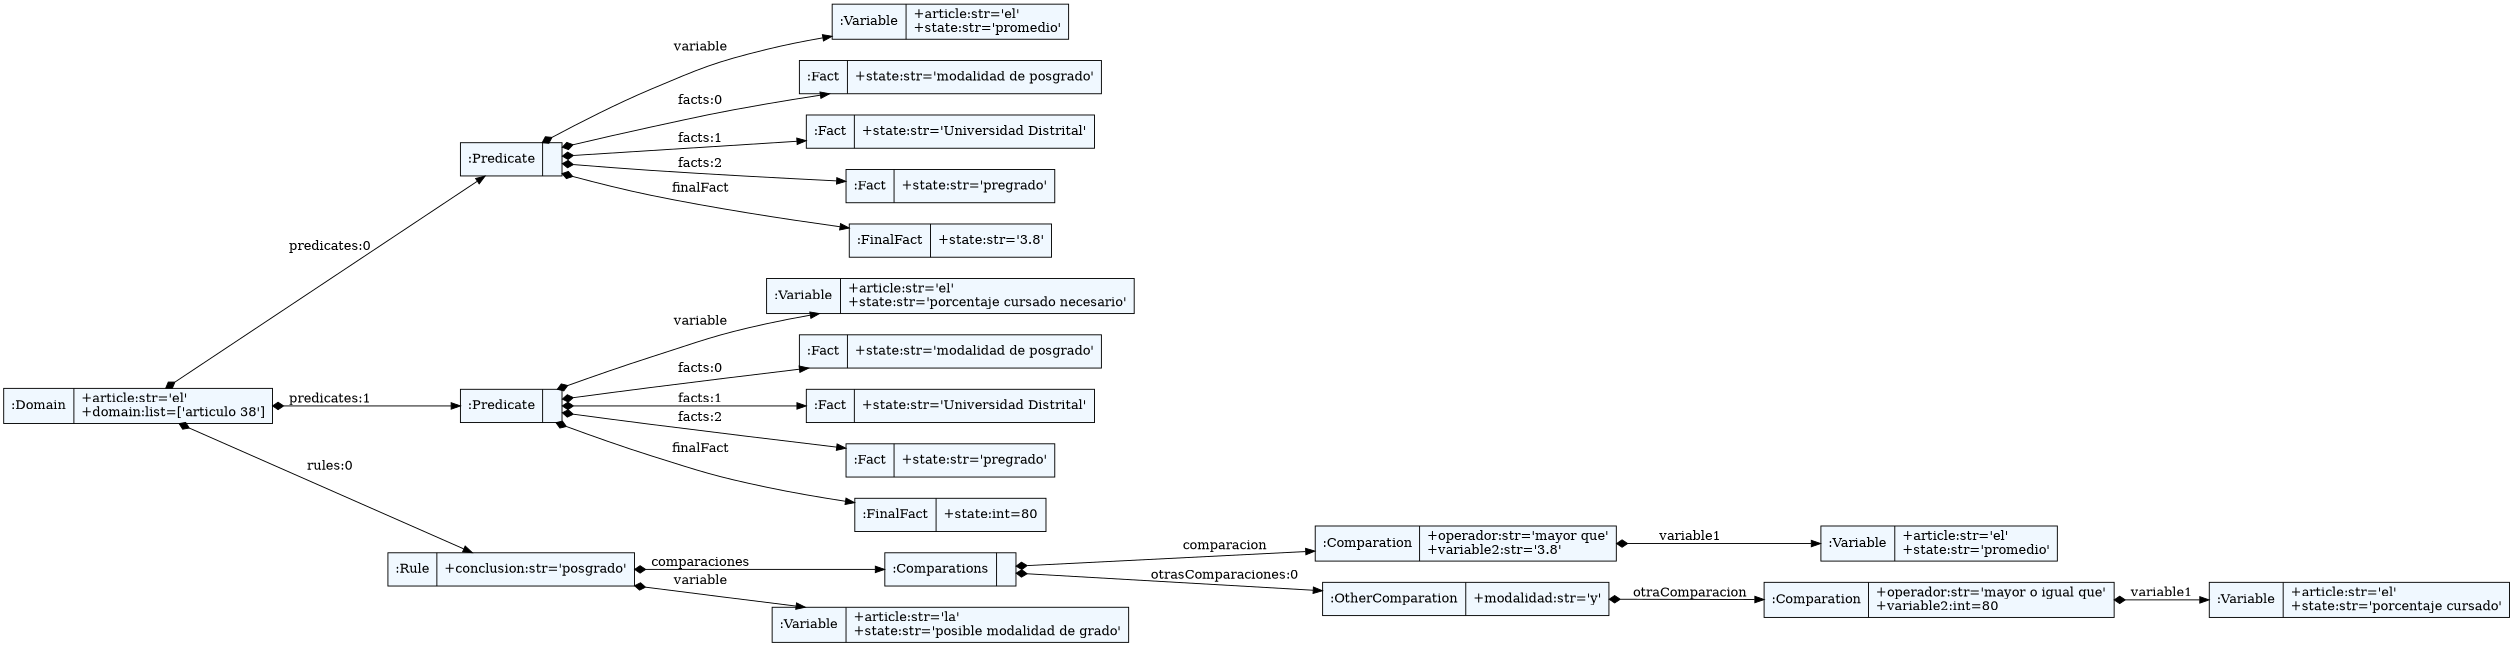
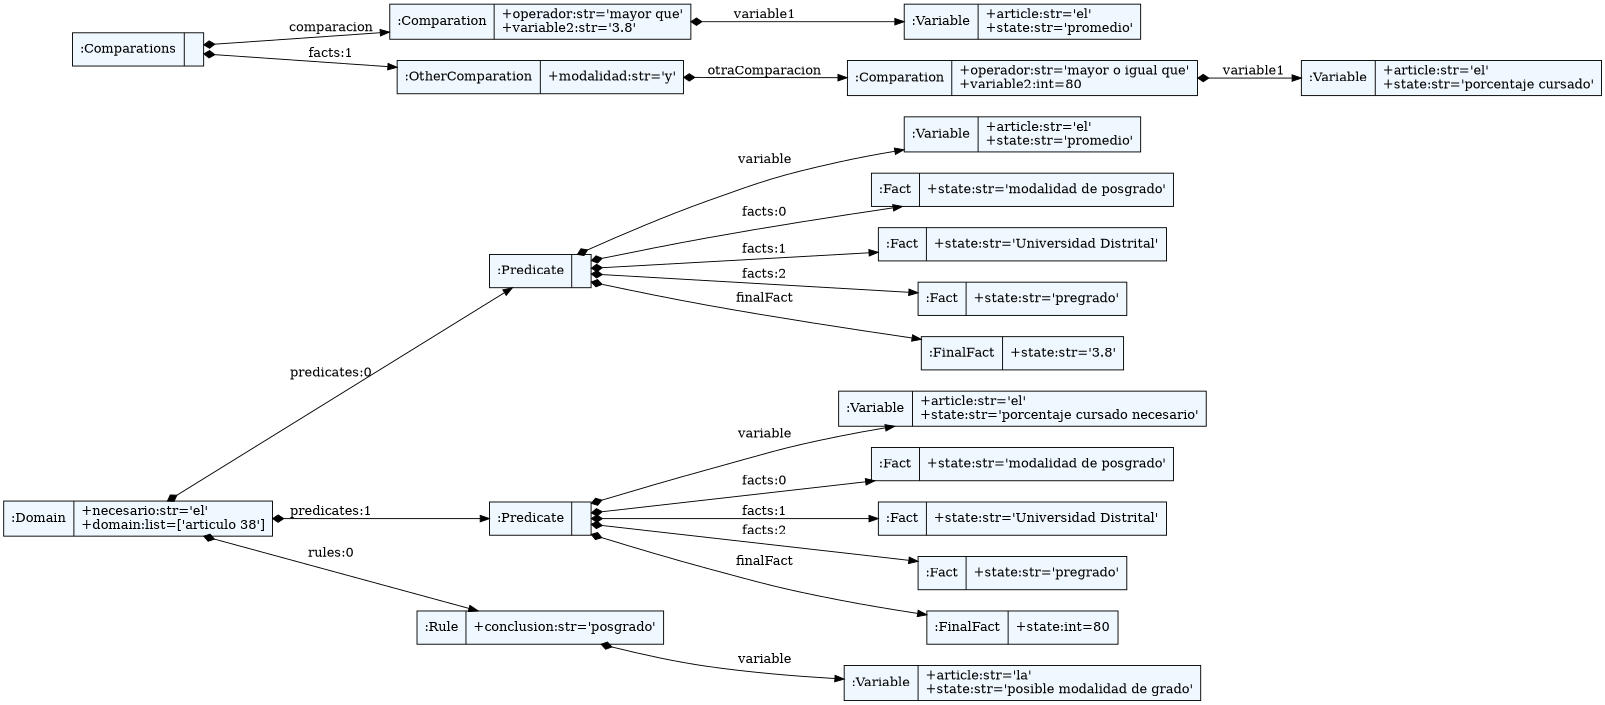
  digraph {
    fontname="Bitstream Vera Sans"
    fontsize=8
    nodesep=0.3
    rankdir=LR
    node [fillcolor=aliceblue shape=record style=filled]
    edge [arrowtail=diamond dir=both]
-   n1 [label="{:Domain|+article:str='el'\l+domain:list=['articulo 38']\l}"]
+   n1 [label="{:Domain|+necesario:str='el'\l+domain:list=['articulo 38']\l}"]
    n2 [label="{:Predicate|}"]
    n3 [label="{:Predicate|}"]
    n4 [label="{:Rule|+conclusion:str='posgrado'\l}"]
    n5 [label="{:Variable|+article:str='el'\l+state:str='promedio'\l}"]
    n6 [label="{:Fact|+state:str='modalidad de posgrado'\l}"]
    n7 [label="{:Fact|+state:str='Universidad Distrital'\l}"]
    n8 [label="{:Fact|+state:str='pregrado'\l}"]
    n9 [label="{:FinalFact|+state:str='3.8'\l}"]
    n10 [label="{:Variable|+article:str='el'\l+state:str='porcentaje cursado necesario'\l}"]
    n11 [label="{:Fact|+state:str='modalidad de posgrado'\l}"]
    n12 [label="{:Fact|+state:str='Universidad Distrital'\l}"]
    n13 [label="{:Fact|+state:str='pregrado'\l}"]
    n14 [label="{:FinalFact|+state:int=80\l}"]
    n15 [label="{:Comparations|}"]
    n16 [label="{:Variable|+article:str='la'\l+state:str='posible modalidad de grado'\l}"]
    n17 [label="{:Comparation|+operador:str='mayor que'\l+variable2:str='3.8'\l}"]
    n18 [label="{:OtherComparation|+modalidad:str='y'\l}"]
    n19 [label="{:Variable|+article:str='el'\l+state:str='promedio'\l}"]
    n20 [label="{:Comparation|+operador:str='mayor o igual que'\l+variable2:int=80\l}"]
    n21 [label="{:Variable|+article:str='el'\l+state:str='porcentaje cursado'\l}"]
    n1 -> n2 [label="predicates:0"]
    n1 -> n3 [label="predicates:1"]
    n1 -> n4 [label="rules:0"]
    n2 -> n5 [label=variable]
    n2 -> n6 [label="facts:0"]
    n2 -> n7 [label="facts:1"]
    n2 -> n8 [label="facts:2"]
    n2 -> n9 [label=finalFact]
    n3 -> n10 [label=variable]
    n3 -> n11 [label="facts:0"]
    n3 -> n12 [label="facts:1"]
    n3 -> n13 [label="facts:2"]
    n3 -> n14 [label=finalFact]
-   n4 -> n15 [label=comparaciones]
    n4 -> n16 [label=variable]
    n15 -> n17 [label=comparacion]
-   n15 -> n18 [label="otrasComparaciones:0"]
+   n15 -> n18 [label="facts:1"]
    n17 -> n19 [label=variable1]
    n18 -> n20 [label=otraComparacion]
    n20 -> n21 [label=variable1]
  }
